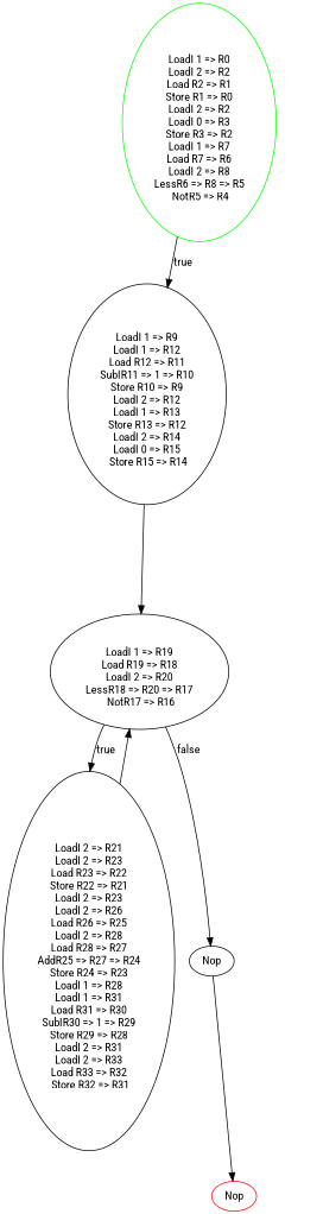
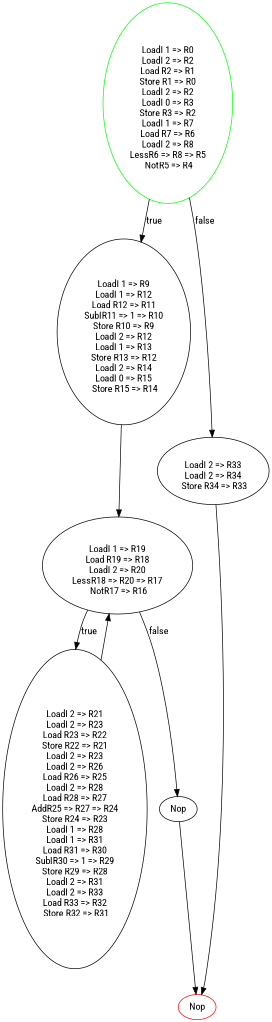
  digraph {
    fontname="Roboto Condensed"
    node [fontname="Roboto Condensed"]
    edge [fontname="Roboto Condensed"]
    n1 [color=green label=" \n LoadI 1 => R0 \n LoadI 2 => R2 \n Load R2 => R1 \n Store R1 => R0 \n LoadI 2 => R2 \n LoadI 0 => R3 \n Store R3 => R2 \n LoadI 1 => R7 \n Load R7 => R6 \n LoadI 2 => R8 \n LessR6 => R8 => R5 \n NotR5 => R4" shape=ellipse]
    n2 [label=" \n LoadI 1 => R9 \n LoadI 1 => R12 \n Load R12 => R11 \n SubIR11 => 1 => R10 \n Store R10 => R9 \n LoadI 2 => R12 \n LoadI 1 => R13 \n Store R13 => R12 \n LoadI 2 => R14 \n LoadI 0 => R15 \n Store R15 => R14"]
+   n3 [label=" \n LoadI 2 => R33 \n LoadI 2 => R34 \n Store R34 => R33"]
    n4 [color=red label=Nop shape=ellipse]
    n5 [label=" \n LoadI 1 => R19 \n Load R19 => R18 \n LoadI 2 => R20 \n LessR18 => R20 => R17 \n NotR17 => R16"]
    n6 [label=" \n LoadI 2 => R21 \n LoadI 2 => R23 \n Load R23 => R22 \n Store R22 => R21 \n LoadI 2 => R23 \n LoadI 2 => R26 \n Load R26 => R25 \n LoadI 2 => R28 \n Load R28 => R27 \n AddR25 => R27 => R24 \n Store R24 => R23 \n LoadI 1 => R28 \n LoadI 1 => R31 \n Load R31 => R30 \n SubIR30 => 1 => R29 \n Store R29 => R28 \n LoadI 2 => R31 \n LoadI 2 => R33 \n Load R33 => R32 \n Store R32 => R31"]
    n7 [label=Nop]
    n1 -> n2 [label=true]
+   n1 -> n3 [label=false]
    n2 -> n5
+   n3 -> n4
    n5 -> n6 [label=true]
    n5 -> n7 [label=false]
    n6 -> n5
    n7 -> n4
  }
